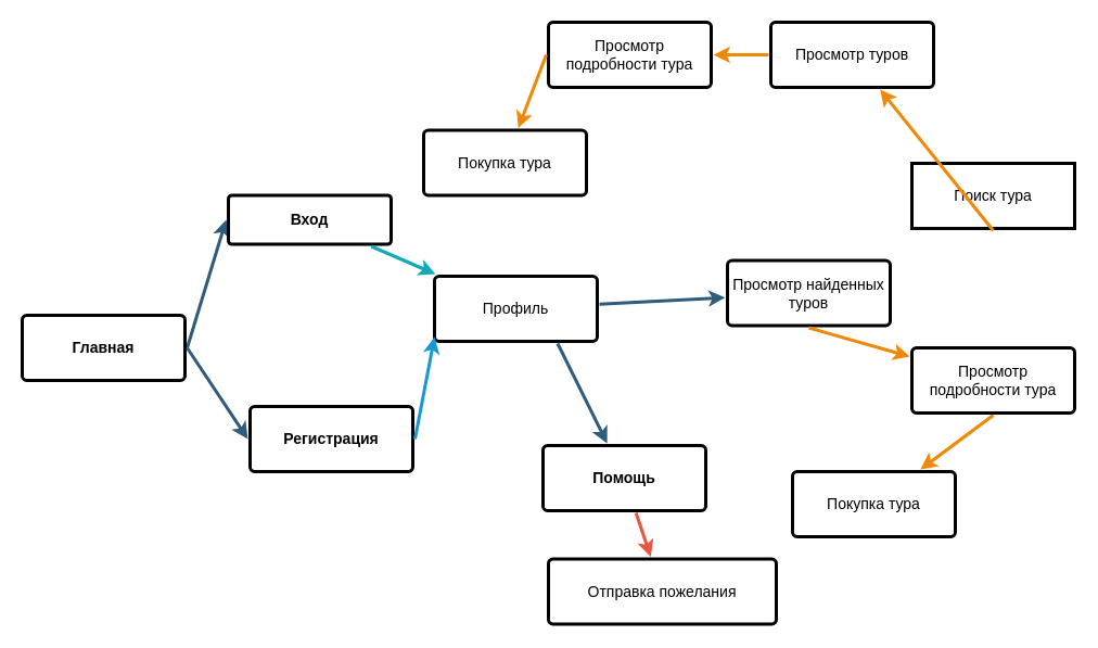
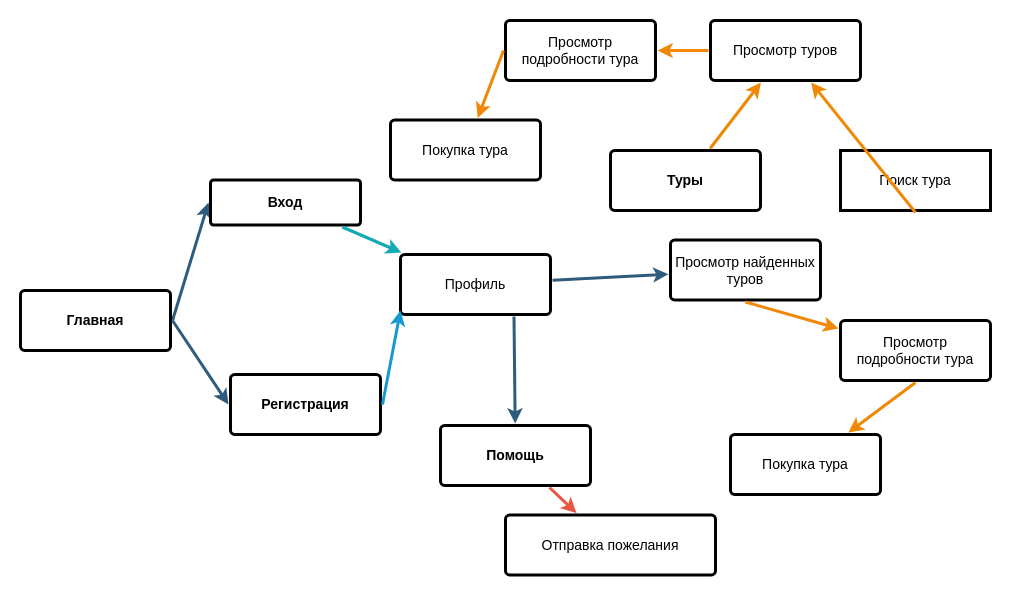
  <mxCell id="0" />
  <mxCell id="1" parent="0" />
  <mxCell id="2" value="" style="edgeStyle=none;rounded=0;jumpStyle=none;html=1;shadow=0;labelBackgroundColor=none;startArrow=none;startFill=0;endArrow=classic;endFill=1;jettySize=auto;orthogonalLoop=1;strokeColor=#2F5B7C;strokeWidth=3;fontFamily=Helvetica;fontSize=16;fontColor=#23445D;spacing=5;" parent="1" source="16" target="22" edge="1"><mxGeometry relative="1" as="geometry"><mxPoint x="-290" y="276" as="sourcePoint" /></mxGeometry></mxCell>
  <mxCell id="3" value="" style="edgeStyle=none;rounded=0;jumpStyle=none;html=1;shadow=0;labelBackgroundColor=none;startArrow=none;startFill=0;endArrow=classic;endFill=1;jettySize=auto;orthogonalLoop=1;strokeColor=#2F5B7C;strokeWidth=3;fontFamily=Helvetica;fontSize=16;fontColor=#23445D;spacing=5;exitX=1;exitY=0.5;exitDx=0;exitDy=0;entryX=0;entryY=0.5;entryDx=0;entryDy=0;" parent="1" source="19" target="15" edge="1"><mxGeometry relative="1" as="geometry"><mxPoint x="-100" y="430" as="sourcePoint" /><mxPoint x="-19" y="290" as="targetPoint" /></mxGeometry></mxCell>
  <mxCell id="4" value="" style="edgeStyle=none;rounded=0;jumpStyle=none;html=1;shadow=0;labelBackgroundColor=none;startArrow=none;startFill=0;endArrow=classic;endFill=1;jettySize=auto;orthogonalLoop=1;strokeColor=#2F5B7C;strokeWidth=3;fontFamily=Helvetica;fontSize=16;fontColor=#23445D;spacing=5;exitX=0.75;exitY=1;exitDx=0;exitDy=0;" parent="1" source="16" target="6" edge="1"><mxGeometry relative="1" as="geometry"><mxPoint x="1443" y="466.178" as="sourcePoint" /></mxGeometry></mxCell>
  <mxCell id="5" value="" style="edgeStyle=none;rounded=1;jumpStyle=none;html=1;shadow=0;labelBackgroundColor=none;startArrow=none;startFill=0;jettySize=auto;orthogonalLoop=1;strokeColor=#E85642;strokeWidth=3;fontFamily=Helvetica;fontSize=14;fontColor=#FFFFFF;spacing=5;fontStyle=1;fillColor=#b0e3e6;" parent="1" source="6" target="7" edge="1"><mxGeometry relative="1" as="geometry" /></mxCell>
- <mxCell id="6" value="&lt;font color=&quot;#000000&quot;&gt;Помощь&lt;/font&gt;" style="rounded=1;whiteSpace=wrap;html=1;shadow=0;labelBackgroundColor=none;strokeWidth=3;fontFamily=Helvetica;fontSize=14;fontColor=#FFFFFF;align=center;spacing=5;fontStyle=1;arcSize=7;perimeterSpacing=2;fillColor=none;" parent="1" vertex="1"><mxGeometry x="500" y="410" width="150" height="60" as="geometry" /></mxCell>
+ <mxCell id="6" value="&lt;font color=&quot;#000000&quot;&gt;Помощь&lt;/font&gt;" style="rounded=1;whiteSpace=wrap;html=1;shadow=0;labelBackgroundColor=none;strokeWidth=3;fontFamily=Helvetica;fontSize=14;fontColor=#FFFFFF;align=center;spacing=5;fontStyle=1;arcSize=7;perimeterSpacing=2;fillColor=none;" parent="1" vertex="1"><mxGeometry x="440" y="425" width="150" height="60" as="geometry" /></mxCell>
  <mxCell id="7" value="&lt;font color=&quot;#000000&quot;&gt;Отправка пожелания&lt;/font&gt;" style="rounded=1;whiteSpace=wrap;html=1;shadow=0;labelBackgroundColor=none;strokeWidth=3;fontFamily=Helvetica;fontSize=14;fontColor=#FFFFFF;align=center;spacing=5;fontStyle=0;arcSize=7;perimeterSpacing=2;fillColor=none;" parent="1" vertex="1"><mxGeometry x="505" y="514.5" width="210" height="60" as="geometry" /></mxCell>
  <mxCell id="8" value="&lt;font color=&quot;#000000&quot;&gt;Регистрация&lt;/font&gt;" style="rounded=1;whiteSpace=wrap;html=1;shadow=0;labelBackgroundColor=none;strokeWidth=3;fontFamily=Helvetica;fontSize=14;fontColor=#FFFFFF;align=center;spacing=5;fontStyle=1;arcSize=7;perimeterSpacing=2;fillColor=none;" parent="1" vertex="1"><mxGeometry x="230" y="374" width="150" height="60" as="geometry" /></mxCell>
+ <mxCell id="9" value="&lt;font color=&quot;#000000&quot;&gt;Туры&lt;/font&gt;" style="rounded=1;whiteSpace=wrap;html=1;shadow=0;labelBackgroundColor=none;strokeWidth=3;fontFamily=Helvetica;fontSize=14;fontColor=#FFFFFF;align=center;spacing=5;fontStyle=1;arcSize=7;perimeterSpacing=2;fillColor=none;" parent="1" vertex="1"><mxGeometry x="610" y="150" width="150" height="60" as="geometry" /></mxCell>
  <mxCell id="10" value="&lt;font color=&quot;#000000&quot;&gt;Поиск тура&lt;/font&gt;" style="whiteSpace=wrap;html=1;shadow=0;labelBackgroundColor=none;strokeWidth=3;fontFamily=Helvetica;fontSize=14;fontColor=#FFFFFF;align=center;spacing=5;arcSize=7;perimeterSpacing=2;fillColor=none;rounded=0;" parent="1" vertex="1"><mxGeometry x="840" y="150" width="150" height="60" as="geometry" /></mxCell>
  <mxCell id="11" value="&lt;font color=&quot;#000000&quot;&gt;Покупка тура&lt;/font&gt;" style="rounded=1;whiteSpace=wrap;html=1;shadow=0;labelBackgroundColor=none;strokeWidth=3;fontFamily=Helvetica;fontSize=14;fontColor=#FFFFFF;align=center;spacing=5;arcSize=7;perimeterSpacing=2;fillColor=none;" parent="1" vertex="1"><mxGeometry x="730" y="434" width="150" height="60" as="geometry" /></mxCell>
  <mxCell id="12" value="" style="edgeStyle=none;rounded=0;jumpStyle=none;html=1;shadow=0;labelBackgroundColor=none;startArrow=none;startFill=0;endArrow=classic;endFill=1;jettySize=auto;orthogonalLoop=1;strokeColor=#F08705;strokeWidth=3;fontFamily=Helvetica;fontSize=14;fontColor=#FFFFFF;spacing=5;exitX=0.5;exitY=1;exitDx=0;exitDy=0;" parent="1" source="26" target="11" edge="1"><mxGeometry relative="1" as="geometry"><mxPoint x="495" y="74" as="sourcePoint" /></mxGeometry></mxCell>
  <mxCell id="13" value="&lt;font color=&quot;#000000&quot;&gt;Просмотр туров&lt;/font&gt;" style="rounded=1;whiteSpace=wrap;html=1;shadow=0;labelBackgroundColor=none;strokeWidth=3;fontFamily=Helvetica;fontSize=14;fontColor=#FFFFFF;align=center;spacing=5;arcSize=7;perimeterSpacing=2;fillColor=none;" parent="1" vertex="1"><mxGeometry x="710" y="20" width="150" height="60" as="geometry" /></mxCell>
+ <mxCell id="14" value="" style="edgeStyle=none;rounded=0;jumpStyle=none;html=1;shadow=0;labelBackgroundColor=none;startArrow=none;startFill=0;endArrow=classic;endFill=1;jettySize=auto;orthogonalLoop=1;strokeColor=#F08705;strokeWidth=3;fontFamily=Helvetica;fontSize=14;fontColor=#FFFFFF;spacing=5;" parent="1" source="9" target="13" edge="1"><mxGeometry relative="1" as="geometry"><Array as="points" /></mxGeometry></mxCell>
  <mxCell id="15" value="&lt;font color=&quot;#000000&quot;&gt;Вход&lt;/font&gt;" style="rounded=1;whiteSpace=wrap;html=1;shadow=0;labelBackgroundColor=none;strokeWidth=3;fontFamily=Helvetica;fontSize=14;fontColor=#FFFFFF;align=center;spacing=5;fontStyle=1;arcSize=7;perimeterSpacing=2;fillColor=none;" parent="1" vertex="1"><mxGeometry x="210" y="179.5" width="150" height="45" as="geometry" /></mxCell>
  <mxCell id="16" value="&lt;font color=&quot;#000000&quot;&gt;Профиль&lt;/font&gt;" style="rounded=1;whiteSpace=wrap;html=1;shadow=0;labelBackgroundColor=none;strokeWidth=3;fontFamily=Helvetica;fontSize=14;fontColor=#FFFFFF;align=center;spacing=5;fontStyle=0;arcSize=7;perimeterSpacing=2;fillColor=none;" parent="1" vertex="1"><mxGeometry x="400" y="254" width="150" height="60" as="geometry" /></mxCell>
  <mxCell id="17" value="" style="edgeStyle=none;rounded=1;jumpStyle=none;html=1;shadow=0;labelBackgroundColor=none;startArrow=none;startFill=0;jettySize=auto;orthogonalLoop=1;strokeColor=#12AAB5;strokeWidth=3;fontFamily=Helvetica;fontSize=14;fontColor=#FFFFFF;spacing=5;fontStyle=1;fillColor=#b0e3e6;" parent="1" source="15" target="16" edge="1"><mxGeometry relative="1" as="geometry" /></mxCell>
  <mxCell id="18" value="" style="edgeStyle=none;rounded=0;jumpStyle=none;html=1;shadow=0;labelBackgroundColor=none;startArrow=none;startFill=0;endArrow=classic;endFill=1;jettySize=auto;orthogonalLoop=1;strokeColor=#1699D3;strokeWidth=3;fontFamily=Helvetica;fontSize=14;fontColor=#FFFFFF;spacing=5;exitX=1;exitY=0.5;exitDx=0;exitDy=0;" parent="1" source="8" edge="1"><mxGeometry relative="1" as="geometry"><mxPoint x="-241" y="472.1" as="sourcePoint" /><mxPoint x="400" y="310" as="targetPoint" /></mxGeometry></mxCell>
  <mxCell id="19" value="&lt;font color=&quot;#000000&quot;&gt;Главная&lt;/font&gt;" style="rounded=1;whiteSpace=wrap;html=1;shadow=0;labelBackgroundColor=none;strokeWidth=3;fontFamily=Helvetica;fontSize=14;fontColor=#FFFFFF;align=center;spacing=5;fontStyle=1;arcSize=7;perimeterSpacing=2;fillColor=none;" parent="1" vertex="1"><mxGeometry x="20" y="290" width="150" height="60" as="geometry" /></mxCell>
  <mxCell id="20" value="" style="edgeStyle=none;rounded=0;jumpStyle=none;html=1;shadow=0;labelBackgroundColor=none;startArrow=none;startFill=0;endArrow=classic;endFill=1;jettySize=auto;orthogonalLoop=1;strokeColor=#2F5B7C;strokeWidth=3;fontFamily=Helvetica;fontSize=16;fontColor=#23445D;spacing=5;exitX=1;exitY=0.5;exitDx=0;exitDy=0;entryX=0;entryY=0.5;entryDx=0;entryDy=0;" parent="1" source="19" target="8" edge="1"><mxGeometry relative="1" as="geometry"><mxPoint x="72" y="324" as="sourcePoint" /><mxPoint x="400" y="409" as="targetPoint" /></mxGeometry></mxCell>
  <mxCell id="21" value="" style="edgeStyle=none;rounded=0;jumpStyle=none;html=1;shadow=0;labelBackgroundColor=none;startArrow=none;startFill=0;endArrow=classic;endFill=1;jettySize=auto;orthogonalLoop=1;strokeColor=#F08705;strokeWidth=3;fontFamily=Helvetica;fontSize=14;fontColor=#FFFFFF;spacing=5;exitX=0.5;exitY=1;exitDx=0;exitDy=0;" parent="1" source="10" target="13" edge="1"><mxGeometry relative="1" as="geometry"><mxPoint x="-14.999" y="10.5" as="sourcePoint" /></mxGeometry></mxCell>
  <mxCell id="22" value="&lt;font color=&quot;#000000&quot;&gt;Просмотр найденных туров&lt;/font&gt;" style="rounded=1;whiteSpace=wrap;html=1;shadow=0;labelBackgroundColor=none;strokeWidth=3;fontFamily=Helvetica;fontSize=14;fontColor=#FFFFFF;align=center;spacing=5;arcSize=7;perimeterSpacing=2;fillColor=none;" parent="1" vertex="1"><mxGeometry x="670" y="239.5" width="150" height="60" as="geometry" /></mxCell>
  <mxCell id="23" value="" style="edgeStyle=none;rounded=0;jumpStyle=none;html=1;shadow=0;labelBackgroundColor=none;startArrow=none;startFill=0;endArrow=classic;endFill=1;jettySize=auto;orthogonalLoop=1;strokeColor=#F08705;strokeWidth=3;fontFamily=Helvetica;fontSize=14;fontColor=#FFFFFF;spacing=5;exitX=0;exitY=0.5;exitDx=0;exitDy=0;" parent="1" source="13" target="24" edge="1"><mxGeometry relative="1" as="geometry"><mxPoint x="-536.111" y="98.5" as="sourcePoint" /><Array as="points" /></mxGeometry></mxCell>
  <mxCell id="24" value="&lt;font color=&quot;#000000&quot;&gt;Просмотр подробности тура&lt;/font&gt;" style="rounded=1;whiteSpace=wrap;html=1;shadow=0;labelBackgroundColor=none;strokeWidth=3;fontFamily=Helvetica;fontSize=14;fontColor=#FFFFFF;align=center;spacing=5;arcSize=7;perimeterSpacing=2;fillColor=#FFFFFF;" parent="1" vertex="1"><mxGeometry x="505" y="20" width="150" height="60" as="geometry" /></mxCell>
  <mxCell id="25" value="" style="edgeStyle=none;rounded=0;jumpStyle=none;html=1;shadow=0;labelBackgroundColor=none;startArrow=none;startFill=0;endArrow=classic;endFill=1;jettySize=auto;orthogonalLoop=1;strokeColor=#F08705;strokeWidth=3;fontFamily=Helvetica;fontSize=14;fontColor=#FFFFFF;spacing=5;exitX=0.5;exitY=1;exitDx=0;exitDy=0;" parent="1" source="22" target="26" edge="1"><mxGeometry relative="1" as="geometry"><mxPoint x="423" y="-47.5" as="sourcePoint" /><Array as="points" /></mxGeometry></mxCell>
  <mxCell id="26" value="&lt;font color=&quot;#000000&quot;&gt;Просмотр подробности тура&lt;/font&gt;" style="rounded=1;whiteSpace=wrap;html=1;shadow=0;labelBackgroundColor=none;strokeWidth=3;fontFamily=Helvetica;fontSize=14;fontColor=#FFFFFF;align=center;spacing=5;arcSize=7;perimeterSpacing=2;fillColor=#FFFFFF;" parent="1" vertex="1"><mxGeometry x="840" y="320" width="150" height="60" as="geometry" /></mxCell>
  <mxCell id="27" value="&lt;font color=&quot;#000000&quot;&gt;Покупка тура&lt;/font&gt;" style="rounded=1;whiteSpace=wrap;html=1;shadow=0;labelBackgroundColor=none;strokeWidth=3;fontFamily=Helvetica;fontSize=14;fontColor=#FFFFFF;align=center;spacing=5;arcSize=7;perimeterSpacing=2;fillColor=none;" parent="1" vertex="1"><mxGeometry x="390" y="119.5" width="150" height="60" as="geometry" /></mxCell>
  <mxCell id="28" value="" style="edgeStyle=none;rounded=0;jumpStyle=none;html=1;shadow=0;labelBackgroundColor=none;startArrow=none;startFill=0;endArrow=classic;endFill=1;jettySize=auto;orthogonalLoop=1;strokeColor=#F08705;strokeWidth=3;fontFamily=Helvetica;fontSize=14;fontColor=#FFFFFF;spacing=5;exitX=0;exitY=0.5;exitDx=0;exitDy=0;" parent="1" source="24" target="27" edge="1"><mxGeometry relative="1" as="geometry"><mxPoint x="-779" y="176.5" as="sourcePoint" /></mxGeometry></mxCell>
